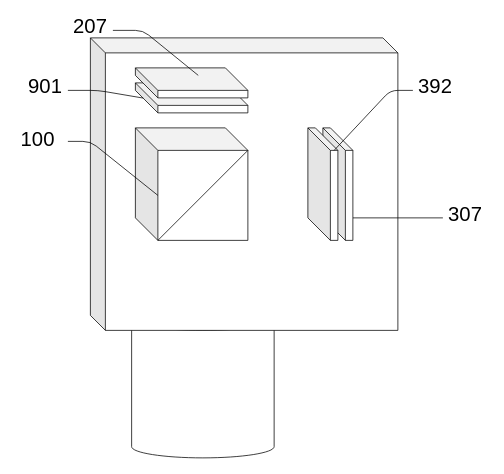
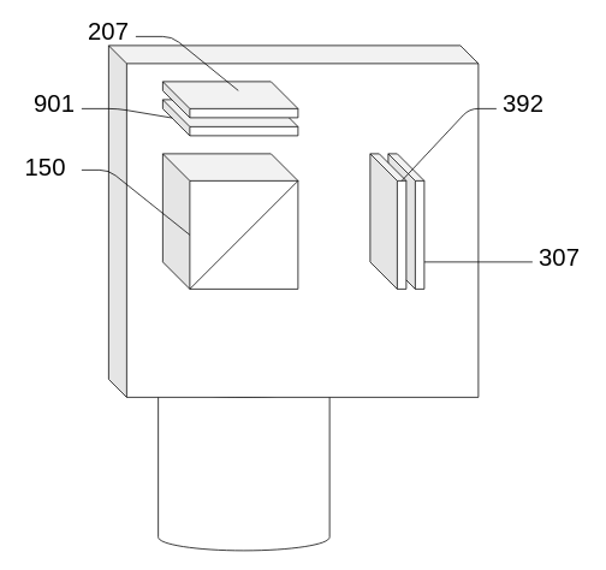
  <mxCell id="0" />
  <mxCell id="1" parent="0" />
  <mxCell id="2" value="" style="shape=cylinder3;whiteSpace=wrap;html=1;boundedLbl=1;backgroundOutline=1;size=15;" vertex="1" parent="1"><mxGeometry x="175" y="410" width="190" height="200" as="geometry" /></mxCell>
  <mxCell id="3" value="" style="shape=cube;whiteSpace=wrap;html=1;boundedLbl=1;backgroundOutline=1;darkOpacity=0.05;darkOpacity2=0.1;size=20;" vertex="1" parent="1"><mxGeometry x="120" y="50" width="410" height="390" as="geometry" /></mxCell>
- <mxCell id="4" value="100" style="rounded=0;whiteSpace=wrap;html=1;fontSize=27;opacity=0;" parent="1" vertex="1"><mxGeometry x="20" y="170" width="60" height="30" as="geometry" /></mxCell>
+ <mxCell id="4" value="150" style="rounded=0;whiteSpace=wrap;html=1;fontSize=27;opacity=0;" parent="1" vertex="1"><mxGeometry x="20" y="170" width="60" height="30" as="geometry" /></mxCell>
  <mxCell id="5" value="" style="endArrow=none;html=1;fontSize=22;exitX=1;exitY=0.75;exitDx=0;exitDy=0;" parent="1" edge="1"><mxGeometry width="50" height="50" relative="1" as="geometry"><mxPoint x="470" y="290" as="sourcePoint" /><mxPoint x="590" y="290" as="targetPoint" /></mxGeometry></mxCell>
  <mxCell id="6" value="307" style="rounded=0;whiteSpace=wrap;html=1;fontSize=27;opacity=0;" parent="1" vertex="1"><mxGeometry x="590" y="270" width="60" height="30" as="geometry" /></mxCell>
  <mxCell id="7" value="392" style="rounded=0;whiteSpace=wrap;html=1;fontSize=27;opacity=0;" parent="1" vertex="1"><mxGeometry x="550" y="100" width="60" height="30" as="geometry" /></mxCell>
  <mxCell id="8" value="901" style="rounded=0;whiteSpace=wrap;html=1;fontSize=27;opacity=0;" parent="1" vertex="1"><mxGeometry x="30" y="100" width="60" height="30" as="geometry" /></mxCell>
  <mxCell id="9" value="207" style="rounded=0;whiteSpace=wrap;html=1;fontSize=27;opacity=0;" parent="1" vertex="1"><mxGeometry x="90" y="20" width="60" height="30" as="geometry" /></mxCell>
  <mxCell id="10" value="" style="shape=cube;whiteSpace=wrap;html=1;boundedLbl=1;backgroundOutline=1;darkOpacity=0.05;darkOpacity2=0.1;size=30;" vertex="1" parent="1"><mxGeometry x="430" y="170" width="40" height="150" as="geometry" /></mxCell>
  <mxCell id="11" value="" style="shape=cube;whiteSpace=wrap;html=1;boundedLbl=1;backgroundOutline=1;darkOpacity=0.05;darkOpacity2=0.1;size=30;" vertex="1" parent="1"><mxGeometry x="410" y="170" width="40" height="150" as="geometry" /></mxCell>
  <mxCell id="12" value="" style="endArrow=none;html=1;fontSize=22;exitX=0.5;exitY=0;exitDx=0;exitDy=0;" parent="1" edge="1"><mxGeometry width="50" height="50" relative="1" as="geometry"><mxPoint x="445" y="200" as="sourcePoint" /><mxPoint x="550" y="120" as="targetPoint" /><Array as="points"><mxPoint x="520" y="120" /></Array></mxGeometry></mxCell>
  <mxCell id="13" value="" style="shape=cube;whiteSpace=wrap;html=1;boundedLbl=1;backgroundOutline=1;darkOpacity=0.05;darkOpacity2=0.1;size=30;rotation=0;" vertex="1" parent="1"><mxGeometry x="180" y="110" width="150" height="40" as="geometry" /></mxCell>
  <mxCell id="14" value="" style="endArrow=none;html=1;fontSize=22;entryX=0.07;entryY=0.507;entryDx=0;entryDy=0;entryPerimeter=0;" parent="1" target="13" edge="1"><mxGeometry width="50" height="50" relative="1" as="geometry"><mxPoint x="90" y="120" as="sourcePoint" /><mxPoint x="210" y="125" as="targetPoint" /><Array as="points"><mxPoint x="130" y="120" /></Array></mxGeometry></mxCell>
  <mxCell id="15" value="" style="shape=cube;whiteSpace=wrap;html=1;boundedLbl=1;backgroundOutline=1;darkOpacity=0.05;darkOpacity2=0.1;size=30;rotation=0;" vertex="1" parent="1"><mxGeometry x="180" y="90" width="150" height="40" as="geometry" /></mxCell>
  <mxCell id="16" value="" style="endArrow=none;html=1;fontSize=22;" parent="1" edge="1"><mxGeometry width="50" height="50" relative="1" as="geometry"><mxPoint x="263.846" y="100" as="sourcePoint" /><mxPoint x="150" y="40" as="targetPoint" /><Array as="points"><mxPoint x="190" y="40" /></Array></mxGeometry></mxCell>
  <mxCell id="17" value="" style="shape=cube;whiteSpace=wrap;html=1;boundedLbl=1;backgroundOutline=1;darkOpacity=0.05;darkOpacity2=0.1;size=30;" vertex="1" parent="1"><mxGeometry x="180" y="170" width="150" height="150" as="geometry" /></mxCell>
  <mxCell id="18" value="" style="endArrow=none;html=1;entryX=0;entryY=0.5;entryDx=0;entryDy=0;" parent="1" edge="1"><mxGeometry width="50" height="50" relative="1" as="geometry"><mxPoint x="90" y="188" as="sourcePoint" /><mxPoint x="210" y="260" as="targetPoint" /><Array as="points"><mxPoint x="120" y="188" /></Array></mxGeometry></mxCell>
  <mxCell id="19" value="" style="endArrow=none;html=1;entryX=0;entryY=0;entryDx=150;entryDy=30;entryPerimeter=0;exitX=0;exitY=0;exitDx=30;exitDy=150;exitPerimeter=0;" edge="1" parent="1" source="17" target="17"><mxGeometry width="50" height="50" relative="1" as="geometry"><mxPoint x="40" y="320" as="sourcePoint" /><mxPoint x="90" y="270" as="targetPoint" /></mxGeometry></mxCell>
